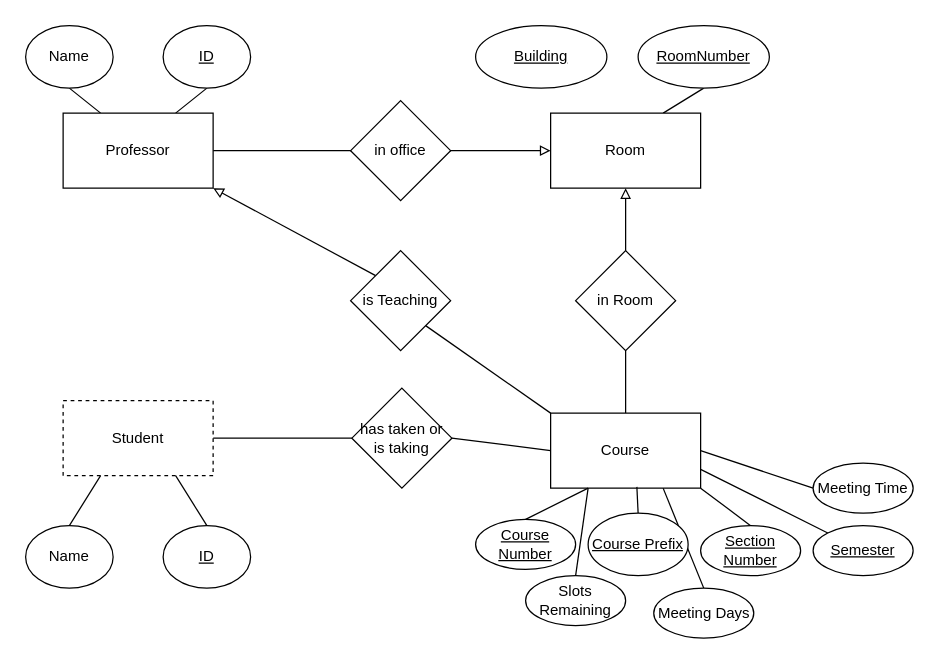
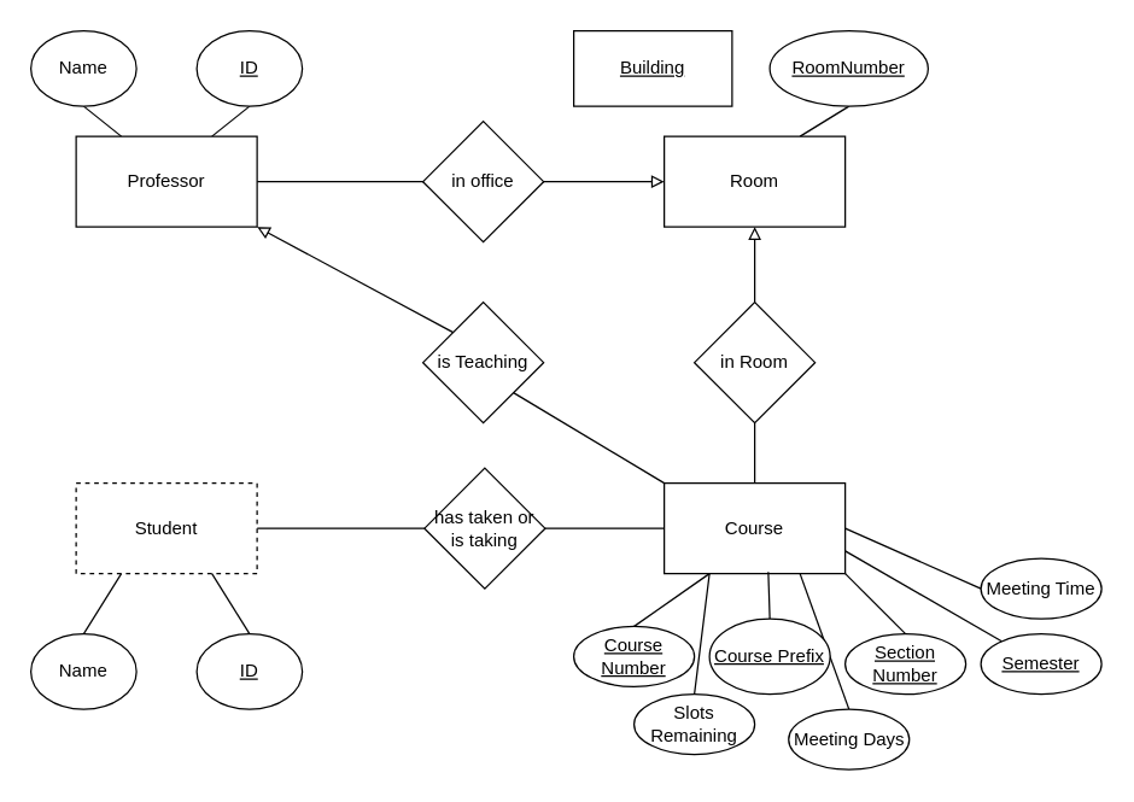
  <mxCell id="0" />
  <mxCell id="1" parent="0" />
  <mxCell id="2" style="edgeStyle=none;rounded=0;orthogonalLoop=1;jettySize=auto;html=1;exitX=0.75;exitY=0;exitDx=0;exitDy=0;entryX=0.5;entryY=1;entryDx=0;entryDy=0;endArrow=none;endFill=0;" edge="1" parent="1" source="3" target="19"><mxGeometry relative="1" as="geometry" /></mxCell>
  <mxCell id="3" value="Room" style="rounded=0;whiteSpace=wrap;html=1;" vertex="1" parent="1"><mxGeometry x="440" y="90" width="120" height="60" as="geometry" /></mxCell>
  <mxCell id="4" style="edgeStyle=none;rounded=0;orthogonalLoop=1;jettySize=auto;html=1;exitX=0.75;exitY=0;exitDx=0;exitDy=0;entryX=0.5;entryY=1;entryDx=0;entryDy=0;endArrow=none;endFill=0;" edge="1" parent="1" source="8" target="18"><mxGeometry relative="1" as="geometry" /></mxCell>
  <mxCell id="5" style="edgeStyle=none;rounded=0;orthogonalLoop=1;jettySize=auto;html=1;exitX=0.25;exitY=0;exitDx=0;exitDy=0;entryX=0.5;entryY=1;entryDx=0;entryDy=0;endArrow=none;endFill=0;" edge="1" parent="1" source="8" target="17"><mxGeometry relative="1" as="geometry" /></mxCell>
  <mxCell id="6" style="edgeStyle=none;rounded=0;orthogonalLoop=1;jettySize=auto;html=1;exitX=1;exitY=0.5;exitDx=0;exitDy=0;entryX=1;entryY=0.5;entryDx=0;entryDy=0;endArrow=none;endFill=0;" edge="1" parent="1" source="8" target="30"><mxGeometry relative="1" as="geometry" /></mxCell>
  <mxCell id="7" style="edgeStyle=none;rounded=0;orthogonalLoop=1;jettySize=auto;html=1;exitX=0;exitY=0;exitDx=0;exitDy=0;endArrow=block;endFill=0;entryX=1;entryY=1;entryDx=0;entryDy=0;" edge="1" parent="1" source="35" target="8"><mxGeometry relative="1" as="geometry"><mxPoint x="450" y="150" as="targetPoint" /></mxGeometry></mxCell>
  <mxCell id="8" value="Professor" style="rounded=0;whiteSpace=wrap;html=1;" vertex="1" parent="1"><mxGeometry x="50" y="90" width="120" height="60" as="geometry" /></mxCell>
  <mxCell id="9" style="edgeStyle=none;rounded=0;orthogonalLoop=1;jettySize=auto;html=1;exitX=0.5;exitY=0;exitDx=0;exitDy=0;entryX=0.5;entryY=1;entryDx=0;entryDy=0;endArrow=none;endFill=0;" edge="1" parent="1" source="14" target="33"><mxGeometry relative="1" as="geometry" /></mxCell>
  <mxCell id="10" style="edgeStyle=none;rounded=0;orthogonalLoop=1;jettySize=auto;html=1;exitX=1;exitY=1;exitDx=0;exitDy=0;entryX=0.5;entryY=0;entryDx=0;entryDy=0;endArrow=none;endFill=0;" edge="1" parent="1" source="14" target="36"><mxGeometry relative="1" as="geometry" /></mxCell>
  <mxCell id="11" style="edgeStyle=none;rounded=0;orthogonalLoop=1;jettySize=auto;html=1;exitX=0;exitY=0.5;exitDx=0;exitDy=0;entryX=1;entryY=0.5;entryDx=0;entryDy=0;endArrow=none;endFill=0;" edge="1" parent="1" source="14" target="31"><mxGeometry relative="1" as="geometry" /></mxCell>
  <mxCell id="12" style="edgeStyle=none;rounded=0;orthogonalLoop=1;jettySize=auto;html=1;exitX=0.75;exitY=1;exitDx=0;exitDy=0;entryX=0.5;entryY=0;entryDx=0;entryDy=0;endArrow=none;endFill=0;" edge="1" parent="1" source="14" target="41"><mxGeometry relative="1" as="geometry" /></mxCell>
  <mxCell id="13" style="edgeStyle=none;rounded=0;orthogonalLoop=1;jettySize=auto;html=1;exitX=1;exitY=0.5;exitDx=0;exitDy=0;endArrow=none;endFill=0;entryX=0;entryY=0.5;entryDx=0;entryDy=0;" edge="1" parent="1" source="14" target="42"><mxGeometry relative="1" as="geometry"><mxPoint x="640" y="370" as="targetPoint" /></mxGeometry></mxCell>
- <mxCell id="14" value="Course" style="rounded=0;whiteSpace=wrap;html=1;" vertex="1" parent="1"><mxGeometry x="440" y="330" width="120" height="60" as="geometry" /></mxCell>
+ <mxCell id="14" value="Course" style="rounded=0;whiteSpace=wrap;html=1;" vertex="1" parent="1"><mxGeometry x="440" y="320" width="120" height="60" as="geometry" /></mxCell>
  <mxCell id="15" style="edgeStyle=none;rounded=0;orthogonalLoop=1;jettySize=auto;html=1;exitX=1;exitY=0.5;exitDx=0;exitDy=0;endArrow=none;endFill=0;entryX=0;entryY=0.5;entryDx=0;entryDy=0;" edge="1" parent="1" source="16" target="31"><mxGeometry relative="1" as="geometry"><mxPoint x="270" y="360" as="targetPoint" /></mxGeometry></mxCell>
  <mxCell id="16" value="Student" style="rounded=0;whiteSpace=wrap;html=1;dashed=1;" vertex="1" parent="1"><mxGeometry x="50" y="320" width="120" height="60" as="geometry" /></mxCell>
  <mxCell id="17" value="Name" style="ellipse;whiteSpace=wrap;html=1;" vertex="1" parent="1"><mxGeometry x="20" y="20" width="70" height="50" as="geometry" /></mxCell>
  <mxCell id="18" value="&lt;u&gt;ID&lt;/u&gt;" style="ellipse;whiteSpace=wrap;html=1;" vertex="1" parent="1"><mxGeometry x="130" y="20" width="70" height="50" as="geometry" /></mxCell>
  <mxCell id="19" value="&lt;u&gt;RoomNumber&lt;/u&gt;" style="ellipse;whiteSpace=wrap;html=1;" vertex="1" parent="1"><mxGeometry x="510" y="20" width="105" height="50" as="geometry" /></mxCell>
- <mxCell id="20" value="&lt;u&gt;Building&lt;/u&gt;" style="ellipse;whiteSpace=wrap;html=1;" vertex="1" parent="1"><mxGeometry x="380" y="20" width="105" height="50" as="geometry" /></mxCell>
+ <mxCell id="20" value="&lt;u&gt;Building&lt;/u&gt;" style="whiteSpace=wrap;html=1;rounded=0;" vertex="1" parent="1"><mxGeometry x="380" y="20" width="105" height="50" as="geometry" /></mxCell>
  <mxCell id="21" style="edgeStyle=none;rounded=0;orthogonalLoop=1;jettySize=auto;html=1;exitX=0.5;exitY=0;exitDx=0;exitDy=0;entryX=0.25;entryY=1;entryDx=0;entryDy=0;endArrow=none;endFill=0;" edge="1" parent="1" source="22" target="14"><mxGeometry relative="1" as="geometry" /></mxCell>
  <mxCell id="22" value="&lt;u&gt;Course Number&lt;/u&gt;" style="ellipse;whiteSpace=wrap;html=1;" vertex="1" parent="1"><mxGeometry x="380" y="415" width="80" height="40" as="geometry" /></mxCell>
  <mxCell id="23" style="rounded=0;orthogonalLoop=1;jettySize=auto;html=1;exitX=0.5;exitY=0;exitDx=0;exitDy=0;entryX=0.575;entryY=0.983;entryDx=0;entryDy=0;endArrow=none;endFill=0;entryPerimeter=0;" edge="1" parent="1" source="24" target="14"><mxGeometry relative="1" as="geometry" /></mxCell>
  <mxCell id="24" value="&lt;u&gt;Course Prefix&lt;/u&gt;" style="ellipse;whiteSpace=wrap;html=1;" vertex="1" parent="1"><mxGeometry x="470" y="410" width="80" height="50" as="geometry" /></mxCell>
  <mxCell id="25" style="edgeStyle=none;rounded=0;orthogonalLoop=1;jettySize=auto;html=1;exitX=0.5;exitY=0;exitDx=0;exitDy=0;entryX=0.25;entryY=1;entryDx=0;entryDy=0;endArrow=none;endFill=0;" edge="1" parent="1" source="26" target="16"><mxGeometry relative="1" as="geometry" /></mxCell>
  <mxCell id="26" value="Name" style="ellipse;whiteSpace=wrap;html=1;" vertex="1" parent="1"><mxGeometry x="20" y="420" width="70" height="50" as="geometry" /></mxCell>
  <mxCell id="27" style="edgeStyle=none;rounded=0;orthogonalLoop=1;jettySize=auto;html=1;exitX=0.5;exitY=0;exitDx=0;exitDy=0;entryX=0.75;entryY=1;entryDx=0;entryDy=0;endArrow=none;endFill=0;" edge="1" parent="1" source="28" target="16"><mxGeometry relative="1" as="geometry" /></mxCell>
  <mxCell id="28" value="&lt;u&gt;ID&lt;/u&gt;" style="ellipse;whiteSpace=wrap;html=1;" vertex="1" parent="1"><mxGeometry x="130" y="420" width="70" height="50" as="geometry" /></mxCell>
  <mxCell id="29" style="edgeStyle=none;rounded=0;orthogonalLoop=1;jettySize=auto;html=1;exitX=0;exitY=0.5;exitDx=0;exitDy=0;entryX=0;entryY=0.5;entryDx=0;entryDy=0;endArrow=block;endFill=0;" edge="1" parent="1" source="30" target="3"><mxGeometry relative="1" as="geometry" /></mxCell>
  <mxCell id="30" value="in office" style="rhombus;whiteSpace=wrap;html=1;" vertex="1" parent="1"><mxGeometry x="280" y="80" width="80" height="80" as="geometry" /></mxCell>
  <mxCell id="31" value="has taken or&lt;br&gt;is taking" style="rhombus;whiteSpace=wrap;html=1;" vertex="1" parent="1"><mxGeometry x="281" y="310" width="80" height="80" as="geometry" /></mxCell>
  <mxCell id="32" style="edgeStyle=none;rounded=0;orthogonalLoop=1;jettySize=auto;html=1;exitX=0.5;exitY=0;exitDx=0;exitDy=0;entryX=0.5;entryY=1;entryDx=0;entryDy=0;endArrow=block;endFill=0;" edge="1" parent="1" source="33" target="3"><mxGeometry relative="1" as="geometry" /></mxCell>
  <mxCell id="33" value="in Room" style="rhombus;whiteSpace=wrap;html=1;" vertex="1" parent="1"><mxGeometry x="460" y="200" width="80" height="80" as="geometry" /></mxCell>
  <mxCell id="34" style="edgeStyle=none;rounded=0;orthogonalLoop=1;jettySize=auto;html=1;exitX=1;exitY=1;exitDx=0;exitDy=0;entryX=0;entryY=0;entryDx=0;entryDy=0;endArrow=none;endFill=0;" edge="1" parent="1" source="35" target="14"><mxGeometry relative="1" as="geometry" /></mxCell>
  <mxCell id="35" value="is Teaching" style="rhombus;whiteSpace=wrap;html=1;" vertex="1" parent="1"><mxGeometry x="280" y="200" width="80" height="80" as="geometry" /></mxCell>
  <mxCell id="36" value="&lt;u&gt;Section Number&lt;br&gt;&lt;/u&gt;" style="ellipse;whiteSpace=wrap;html=1;" vertex="1" parent="1"><mxGeometry x="560" y="420" width="80" height="40" as="geometry" /></mxCell>
  <mxCell id="37" value="" style="edgeStyle=none;rounded=0;orthogonalLoop=1;jettySize=auto;html=1;endArrow=none;endFill=0;entryX=1;entryY=0.75;entryDx=0;entryDy=0;" edge="1" parent="1" source="38" target="14"><mxGeometry relative="1" as="geometry" /></mxCell>
  <mxCell id="38" value="&lt;u&gt;Semester&lt;/u&gt;" style="ellipse;whiteSpace=wrap;html=1;" vertex="1" parent="1"><mxGeometry x="650" y="420" width="80" height="40" as="geometry" /></mxCell>
  <mxCell id="39" style="edgeStyle=none;rounded=0;orthogonalLoop=1;jettySize=auto;html=1;exitX=0.5;exitY=0;exitDx=0;exitDy=0;entryX=0.25;entryY=1;entryDx=0;entryDy=0;endArrow=none;endFill=0;" edge="1" parent="1" source="40" target="14"><mxGeometry relative="1" as="geometry" /></mxCell>
  <mxCell id="40" value="Slots Remaining" style="ellipse;whiteSpace=wrap;html=1;" vertex="1" parent="1"><mxGeometry x="420" y="460" width="80" height="40" as="geometry" /></mxCell>
  <mxCell id="41" value="Meeting Days" style="ellipse;whiteSpace=wrap;html=1;" vertex="1" parent="1"><mxGeometry x="522.5" y="470" width="80" height="40" as="geometry" /></mxCell>
  <mxCell id="42" value="Meeting Time" style="ellipse;whiteSpace=wrap;html=1;" vertex="1" parent="1"><mxGeometry x="650" y="370" width="80" height="40" as="geometry" /></mxCell>
